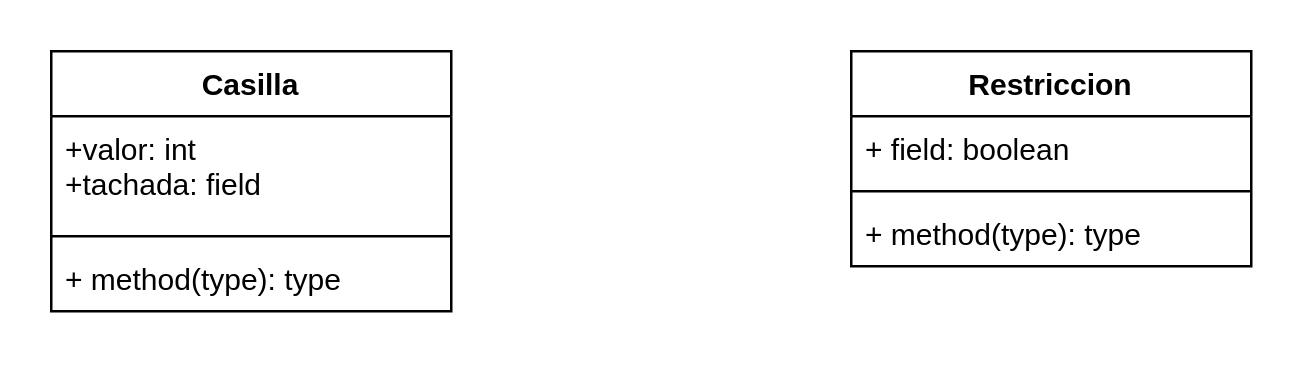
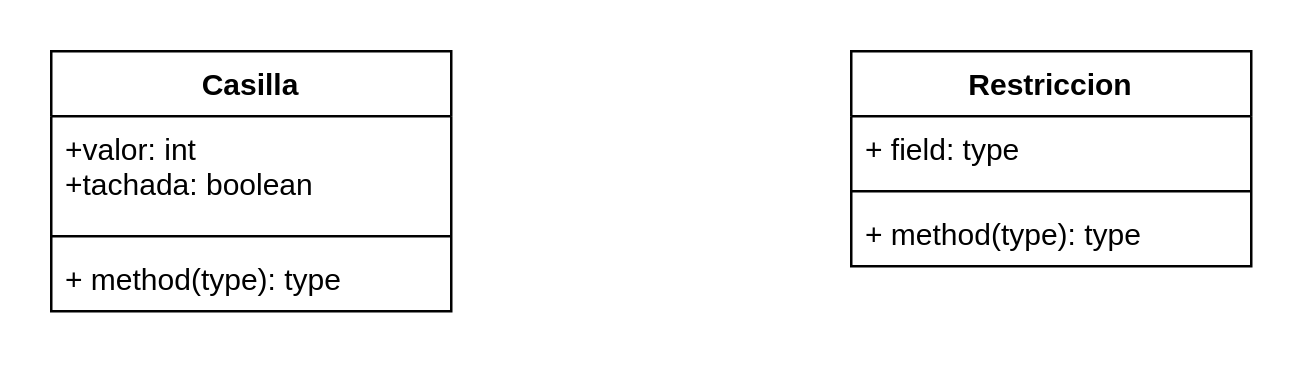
  <mxCell id="0" />
  <mxCell id="1" parent="0" />
  <mxCell id="2" value="Casilla" style="swimlane;fontStyle=1;align=center;verticalAlign=top;childLayout=stackLayout;horizontal=1;startSize=26;horizontalStack=0;resizeParent=1;resizeParentMax=0;resizeLast=0;collapsible=1;marginBottom=0;" vertex="1" parent="1"><mxGeometry x="20" y="20" width="160" height="104" as="geometry"><mxRectangle x="160" y="120" width="100" height="26" as="alternateBounds" /></mxGeometry></mxCell>
- <mxCell id="3" value="+valor: int&#10;+tachada: field&#10;" style="text;strokeColor=none;fillColor=none;align=left;verticalAlign=top;spacingLeft=4;spacingRight=4;overflow=hidden;rotatable=0;points=[[0,0.5],[1,0.5]];portConstraint=eastwest;" vertex="1" parent="2"><mxGeometry y="26" width="160" height="44" as="geometry" /></mxCell>
+ <mxCell id="3" value="+valor: int&#10;+tachada: boolean&#10;" style="text;strokeColor=none;fillColor=none;align=left;verticalAlign=top;spacingLeft=4;spacingRight=4;overflow=hidden;rotatable=0;points=[[0,0.5],[1,0.5]];portConstraint=eastwest;" vertex="1" parent="2"><mxGeometry y="26" width="160" height="44" as="geometry" /></mxCell>
  <mxCell id="4" value="" style="line;strokeWidth=1;fillColor=none;align=left;verticalAlign=middle;spacingTop=-1;spacingLeft=3;spacingRight=3;rotatable=0;labelPosition=right;points=[];portConstraint=eastwest;" vertex="1" parent="2"><mxGeometry y="70" width="160" height="8" as="geometry" /></mxCell>
  <mxCell id="5" value="+ method(type): type" style="text;strokeColor=none;fillColor=none;align=left;verticalAlign=top;spacingLeft=4;spacingRight=4;overflow=hidden;rotatable=0;points=[[0,0.5],[1,0.5]];portConstraint=eastwest;" vertex="1" parent="2"><mxGeometry y="78" width="160" height="26" as="geometry" /></mxCell>
  <mxCell id="6" value="Restriccion" style="swimlane;fontStyle=1;align=center;verticalAlign=top;childLayout=stackLayout;horizontal=1;startSize=26;horizontalStack=0;resizeParent=1;resizeParentMax=0;resizeLast=0;collapsible=1;marginBottom=0;" vertex="1" parent="1"><mxGeometry x="340" y="20" width="160" height="86" as="geometry" /></mxCell>
- <mxCell id="7" value="+ field: boolean" style="text;strokeColor=none;fillColor=none;align=left;verticalAlign=top;spacingLeft=4;spacingRight=4;overflow=hidden;rotatable=0;points=[[0,0.5],[1,0.5]];portConstraint=eastwest;" vertex="1" parent="6"><mxGeometry y="26" width="160" height="26" as="geometry" /></mxCell>
+ <mxCell id="7" value="+ field: type" style="text;strokeColor=none;fillColor=none;align=left;verticalAlign=top;spacingLeft=4;spacingRight=4;overflow=hidden;rotatable=0;points=[[0,0.5],[1,0.5]];portConstraint=eastwest;" vertex="1" parent="6"><mxGeometry y="26" width="160" height="26" as="geometry" /></mxCell>
  <mxCell id="8" value="" style="line;strokeWidth=1;fillColor=none;align=left;verticalAlign=middle;spacingTop=-1;spacingLeft=3;spacingRight=3;rotatable=0;labelPosition=right;points=[];portConstraint=eastwest;" vertex="1" parent="6"><mxGeometry y="52" width="160" height="8" as="geometry" /></mxCell>
  <mxCell id="9" value="+ method(type): type" style="text;strokeColor=none;fillColor=none;align=left;verticalAlign=top;spacingLeft=4;spacingRight=4;overflow=hidden;rotatable=0;points=[[0,0.5],[1,0.5]];portConstraint=eastwest;" vertex="1" parent="6"><mxGeometry y="60" width="160" height="26" as="geometry" /></mxCell>
